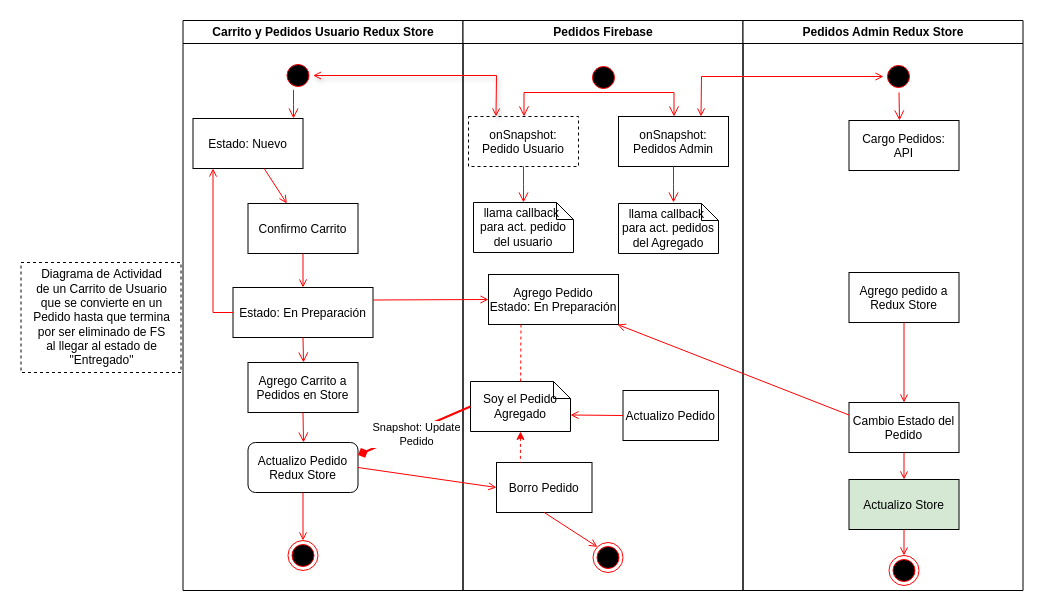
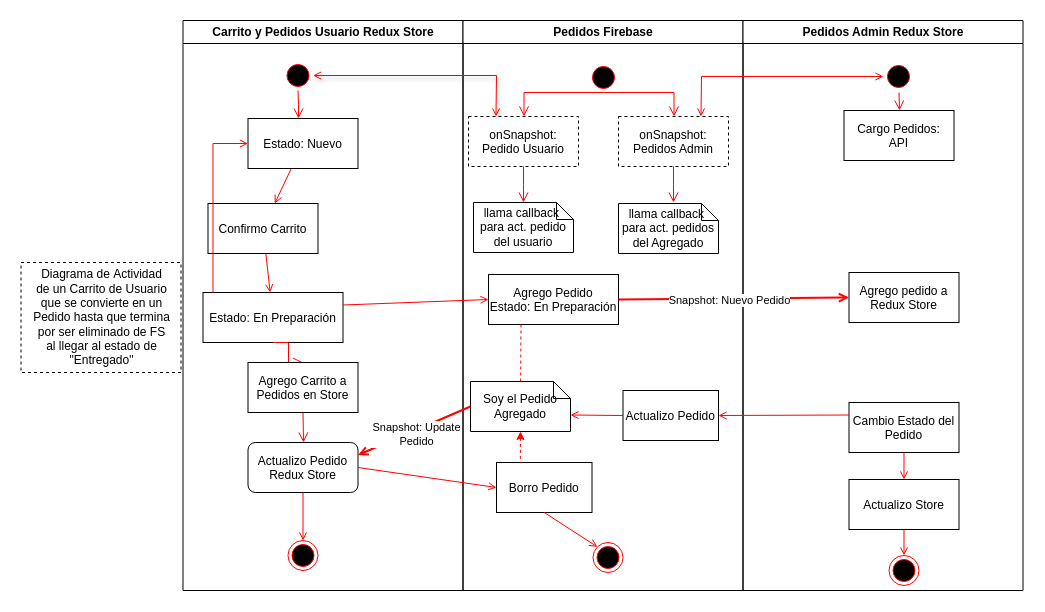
  <mxCell id="0" />
  <mxCell id="1" parent="0" />
  <mxCell id="2" value="Carrito y Pedidos Usuario Redux Store" style="swimlane;whiteSpace=wrap" parent="1" vertex="1"><mxGeometry x="182.5" y="20" width="280" height="570" as="geometry" /></mxCell>
  <mxCell id="3" value="" style="ellipse;shape=startState;fillColor=#000000;strokeColor=#ff0000;" parent="2" vertex="1"><mxGeometry x="100" y="40" width="30" height="30" as="geometry" /></mxCell>
  <mxCell id="4" value="" style="edgeStyle=elbowEdgeStyle;elbow=horizontal;verticalAlign=bottom;endArrow=open;endSize=8;strokeColor=#FF0000;endFill=1;rounded=0" parent="2" source="3" target="5" edge="1"><mxGeometry x="100" y="40" as="geometry"><mxPoint x="115" y="110" as="targetPoint" /></mxGeometry></mxCell>
- <mxCell id="5" value="Estado: Nuevo" style="" parent="2" vertex="1"><mxGeometry x="10" y="98" width="110" height="50" as="geometry" /></mxCell>
- <mxCell id="6" value="Confirmo Carrito" style="" parent="2" vertex="1"><mxGeometry x="65" y="183" width="110" height="50" as="geometry" /></mxCell>
+ <mxCell id="5" value="Estado: Nuevo" style="" parent="2" vertex="1"><mxGeometry x="65" y="98" width="110" height="50" as="geometry" /></mxCell>
+ <mxCell id="6" value="Confirmo Carrito" style="" parent="2" vertex="1"><mxGeometry x="25" y="183" width="110" height="50" as="geometry" /></mxCell>
  <mxCell id="7" value="" style="endArrow=open;strokeColor=#FF0000;endFill=1;rounded=0" parent="2" source="5" target="6" edge="1"><mxGeometry relative="1" as="geometry" /></mxCell>
- <mxCell id="8" value="Estado: En Preparación" style="" parent="2" vertex="1"><mxGeometry x="50" y="267" width="140" height="50" as="geometry" /></mxCell>
+ <mxCell id="8" value="Estado: En Preparación" style="" parent="2" vertex="1"><mxGeometry x="20" y="272" width="140" height="50" as="geometry" /></mxCell>
  <mxCell id="9" value="" style="endArrow=open;strokeColor=#FF0000;endFill=1;rounded=0" parent="2" source="6" target="8" edge="1"><mxGeometry relative="1" as="geometry" /></mxCell>
  <mxCell id="10" value="" style="edgeStyle=elbowEdgeStyle;elbow=horizontal;strokeColor=#FF0000;endArrow=open;endFill=1;rounded=0" parent="2" source="8" target="5" edge="1"><mxGeometry width="100" height="100" relative="1" as="geometry"><mxPoint x="160" y="290" as="sourcePoint" /><mxPoint x="260" y="190" as="targetPoint" /><Array as="points"><mxPoint x="30" y="250" /></Array></mxGeometry></mxCell>
  <mxCell id="11" value="" style="edgeStyle=elbowEdgeStyle;elbow=horizontal;verticalAlign=bottom;endArrow=open;endSize=8;strokeColor=#FF0000;endFill=1;rounded=0;exitX=0.5;exitY=1;exitDx=0;exitDy=0;entryX=0.5;entryY=0;entryDx=0;entryDy=0;" edge="1" parent="2" source="8" target="12"><mxGeometry x="-509" y="-216" as="geometry"><mxPoint x="119.5" y="352" as="targetPoint" /><mxPoint x="119.5" y="342" as="sourcePoint" /></mxGeometry></mxCell>
  <mxCell id="12" value="Agrego Carrito a&#10;Pedidos en Store" style="" vertex="1" parent="2"><mxGeometry x="65" y="342" width="110" height="50" as="geometry" /></mxCell>
  <mxCell id="13" value="Actualizo Pedido&#10;Redux Store" style="rounded=1;" vertex="1" parent="2"><mxGeometry x="65" y="422" width="110" height="50" as="geometry" /></mxCell>
  <mxCell id="14" value="" style="edgeStyle=elbowEdgeStyle;elbow=horizontal;verticalAlign=bottom;endArrow=open;endSize=8;strokeColor=#FF0000;endFill=1;rounded=0;exitX=0.5;exitY=1;exitDx=0;exitDy=0;entryX=0.5;entryY=0;entryDx=0;entryDy=0;" edge="1" parent="2" source="12" target="13"><mxGeometry x="-673.5" y="-344" as="geometry"><mxPoint x="115.5" y="347" as="targetPoint" /><mxPoint x="115.5" y="322" as="sourcePoint" /></mxGeometry></mxCell>
  <mxCell id="15" value="" style="ellipse;shape=endState;fillColor=#000000;strokeColor=#ff0000" vertex="1" parent="2"><mxGeometry x="105" y="520" width="30" height="30" as="geometry" /></mxCell>
  <mxCell id="16" value="" style="endArrow=open;strokeColor=#FF0000;endFill=1;rounded=0;exitX=0.5;exitY=1;exitDx=0;exitDy=0;entryX=0.5;entryY=0;entryDx=0;entryDy=0;" edge="1" parent="2" target="15" source="13"><mxGeometry relative="1" as="geometry"><mxPoint x="95.5" y="472" as="sourcePoint" /><mxPoint x="65.5" y="502" as="targetPoint" /><Array as="points" /></mxGeometry></mxCell>
  <mxCell id="17" value="Pedidos Firebase" style="swimlane;whiteSpace=wrap" parent="1" vertex="1"><mxGeometry x="462.5" y="20" width="280" height="570" as="geometry" /></mxCell>
  <mxCell id="18" value="Agrego Pedido&#10;Estado: En Preparación" style="" parent="17" vertex="1"><mxGeometry x="25.5" y="254" width="130" height="50" as="geometry" /></mxCell>
  <mxCell id="19" value="Actualizo Pedido" style="" parent="17" vertex="1"><mxGeometry x="160" y="370" width="95.5" height="50" as="geometry" /></mxCell>
  <mxCell id="20" value="Soy el Pedido Agregado" style="shape=note;whiteSpace=wrap;size=17" parent="17" vertex="1"><mxGeometry x="7.5" y="361" width="100" height="50" as="geometry" /></mxCell>
  <mxCell id="21" value="" style="endArrow=none;strokeColor=#FF0000;endFill=0;rounded=0;dashed=1;exitX=0.25;exitY=1;exitDx=0;exitDy=0;" parent="17" source="18" target="20" edge="1"><mxGeometry relative="1" as="geometry" /></mxCell>
  <mxCell id="22" value="" style="ellipse;shape=startState;fillColor=#000000;strokeColor=#ff0000;" vertex="1" parent="17"><mxGeometry x="125.5" y="42" width="30" height="30" as="geometry" /></mxCell>
  <mxCell id="23" value="onSnapshot:&#10;Pedido Usuario" style="dashed=1;" vertex="1" parent="17"><mxGeometry x="5.5" y="96" width="110" height="50" as="geometry" /></mxCell>
  <mxCell id="24" value="" style="edgeStyle=elbowEdgeStyle;elbow=horizontal;verticalAlign=bottom;endArrow=open;endSize=8;strokeColor=#FF0000;endFill=1;rounded=0;exitX=0.5;exitY=1;exitDx=0;exitDy=0;entryX=0.5;entryY=0;entryDx=0;entryDy=0;" edge="1" parent="17" source="22" target="23"><mxGeometry x="-344.5" y="-88" as="geometry"><mxPoint x="55.5" y="72" as="targetPoint" /><mxPoint x="45.5" y="92" as="sourcePoint" /><Array as="points"><mxPoint x="61" y="82" /></Array></mxGeometry></mxCell>
  <mxCell id="25" value="" style="edgeStyle=elbowEdgeStyle;elbow=horizontal;verticalAlign=bottom;endArrow=open;endSize=8;strokeColor=#FF0000;endFill=1;rounded=0;entryX=0.5;entryY=0;entryDx=0;entryDy=0;exitX=0.5;exitY=1;exitDx=0;exitDy=0;" edge="1" parent="17" source="22" target="26"><mxGeometry x="-789" y="-216" as="geometry"><mxPoint x="240.5" y="82" as="targetPoint" /><mxPoint x="155.5" y="72" as="sourcePoint" /><Array as="points"><mxPoint x="211" y="82" /></Array></mxGeometry></mxCell>
- <mxCell id="26" value="onSnapshot:&#10;Pedidos Admin" style="dashed=0;" vertex="1" parent="17"><mxGeometry x="155.5" y="96" width="110" height="50" as="geometry" /></mxCell>
+ <mxCell id="26" value="onSnapshot:&#10;Pedidos Admin" style="dashed=1;" vertex="1" parent="17"><mxGeometry x="155.5" y="96" width="110" height="50" as="geometry" /></mxCell>
  <mxCell id="27" value="llama callback  para act. pedido del usuario" style="shape=note;whiteSpace=wrap;size=17" vertex="1" parent="17"><mxGeometry x="10.5" y="182" width="100" height="50" as="geometry" /></mxCell>
  <mxCell id="28" value="" style="edgeStyle=elbowEdgeStyle;elbow=horizontal;verticalAlign=bottom;endArrow=open;endSize=8;strokeColor=#FF0000;endFill=1;rounded=0;exitX=0.5;exitY=1;exitDx=0;exitDy=0;entryX=0.5;entryY=0;entryDx=0;entryDy=0;entryPerimeter=0;" edge="1" parent="17" source="23" target="27"><mxGeometry x="-344.5" y="-88" as="geometry"><mxPoint x="56.5" y="180" as="targetPoint" /><mxPoint x="55.5" y="152" as="sourcePoint" /></mxGeometry></mxCell>
  <mxCell id="29" value="llama callback  para act. pedidos del Agregado" style="shape=note;whiteSpace=wrap;size=17" vertex="1" parent="17"><mxGeometry x="155.5" y="183" width="100" height="50" as="geometry" /></mxCell>
  <mxCell id="30" value="" style="edgeStyle=elbowEdgeStyle;elbow=horizontal;verticalAlign=bottom;endArrow=open;endSize=8;strokeColor=#FF0000;endFill=1;rounded=0;exitX=0.5;exitY=1;exitDx=0;exitDy=0;" edge="1" parent="17" source="26"><mxGeometry x="-789" y="-216" as="geometry"><mxPoint x="210.5" y="182" as="targetPoint" /><mxPoint x="55.5" y="152" as="sourcePoint" /></mxGeometry></mxCell>
  <mxCell id="31" value="" style="endArrow=open;strokeColor=#FF0000;endFill=1;rounded=0;exitX=0;exitY=0.5;exitDx=0;exitDy=0;entryX=0;entryY=0;entryDx=100;entryDy=33.5;entryPerimeter=0;" edge="1" parent="17" source="19" target="20"><mxGeometry relative="1" as="geometry"><mxPoint x="155.5" y="374" as="sourcePoint" /><mxPoint x="115.5" y="374" as="targetPoint" /></mxGeometry></mxCell>
  <mxCell id="32" value="Borro Pedido" style="" vertex="1" parent="17"><mxGeometry x="33.5" y="442" width="95.5" height="50" as="geometry" /></mxCell>
  <mxCell id="33" value="" style="endArrow=none;strokeColor=#FF0000;endFill=0;rounded=0;dashed=1;exitX=0.5;exitY=1;exitDx=0;exitDy=0;entryX=0.25;entryY=0;entryDx=0;entryDy=0;exitPerimeter=0;startArrow=classic;startFill=1;" edge="1" parent="17" source="20" target="32"><mxGeometry relative="1" as="geometry"><mxPoint x="55.5" y="332" as="sourcePoint" /><mxPoint x="55.5" y="389" as="targetPoint" /></mxGeometry></mxCell>
  <mxCell id="34" value="" style="ellipse;shape=endState;fillColor=#000000;strokeColor=#ff0000" vertex="1" parent="17"><mxGeometry x="130" y="522" width="30" height="30" as="geometry" /></mxCell>
  <mxCell id="35" value="" style="endArrow=open;strokeColor=#FF0000;endFill=1;rounded=0;exitX=0.5;exitY=1;exitDx=0;exitDy=0;entryX=0;entryY=0;entryDx=0;entryDy=0;" edge="1" parent="17" source="32" target="34"><mxGeometry relative="1" as="geometry"><mxPoint x="-44.5" y="462" as="sourcePoint" /><mxPoint x="69.5" y="482" as="targetPoint" /><Array as="points" /></mxGeometry></mxCell>
  <mxCell id="36" value="Pedidos Admin Redux Store" style="swimlane;whiteSpace=wrap" parent="1" vertex="1"><mxGeometry x="742.5" y="20" width="280" height="570" as="geometry"><mxRectangle x="724.5" y="128" width="190" height="30" as="alternateBounds" /></mxGeometry></mxCell>
  <mxCell id="37" value="Agrego pedido a&#10;Redux Store" style="" parent="36" vertex="1"><mxGeometry x="106" y="252" width="110" height="50" as="geometry" /></mxCell>
- <mxCell id="38" value="" style="endArrow=open;strokeColor=#FF0000;endFill=1;rounded=0;entryX=0.5;entryY=0;entryDx=0;entryDy=0;" parent="36" source="37" target="43" edge="1"><mxGeometry relative="1" as="geometry"><mxPoint x="161" y="347" as="targetPoint" /></mxGeometry></mxCell>
  <mxCell id="39" value="" style="edgeStyle=elbowEdgeStyle;elbow=horizontal;verticalAlign=bottom;endArrow=open;endSize=8;strokeColor=#FF0000;endFill=1;rounded=0" edge="1" parent="36" target="40"><mxGeometry x="-624.5" y="-88" as="geometry"><mxPoint x="156" y="112" as="targetPoint" /><mxPoint x="156" y="72" as="sourcePoint" /></mxGeometry></mxCell>
- <mxCell id="40" value="Cargo Pedidos:&#10;API" style="" vertex="1" parent="36"><mxGeometry x="106" y="100" width="110" height="50" as="geometry" /></mxCell>
+ <mxCell id="40" value="Cargo Pedidos:&#10;API" style="" vertex="1" parent="36"><mxGeometry x="101" y="90" width="110" height="50" as="geometry" /></mxCell>
  <mxCell id="41" value="" style="ellipse;shape=startState;fillColor=#000000;strokeColor=#ff0000;" vertex="1" parent="36"><mxGeometry x="140.5" y="41" width="30" height="30" as="geometry" /></mxCell>
  <mxCell id="42" value="" style="ellipse;shape=endState;fillColor=#000000;strokeColor=#ff0000" vertex="1" parent="36"><mxGeometry x="146" y="535" width="30" height="30" as="geometry" /></mxCell>
  <mxCell id="43" value="Cambio Estado del&#10;Pedido" style="" vertex="1" parent="36"><mxGeometry x="106" y="382" width="110" height="50" as="geometry" /></mxCell>
- <mxCell id="44" value="Actualizo Store" style="fillColor=#d5e8d4;" vertex="1" parent="36"><mxGeometry x="106" y="459" width="110" height="50" as="geometry" /></mxCell>
+ <mxCell id="44" value="Actualizo Store" style="" vertex="1" parent="36"><mxGeometry x="106" y="459" width="110" height="50" as="geometry" /></mxCell>
  <mxCell id="45" value="" style="endArrow=open;strokeColor=#FF0000;endFill=1;rounded=0;entryX=0.5;entryY=0;entryDx=0;entryDy=0;exitX=0.5;exitY=1;exitDx=0;exitDy=0;" edge="1" parent="36" source="43" target="44"><mxGeometry relative="1" as="geometry"><mxPoint x="155.5" y="342" as="sourcePoint" /><mxPoint x="155.5" y="422" as="targetPoint" /></mxGeometry></mxCell>
  <mxCell id="46" value="" style="endArrow=open;strokeColor=#FF0000;endFill=1;rounded=0;entryX=0.5;entryY=0;entryDx=0;entryDy=0;exitX=0.5;exitY=1;exitDx=0;exitDy=0;" edge="1" parent="36" source="44" target="42"><mxGeometry relative="1" as="geometry"><mxPoint x="155.5" y="442" as="sourcePoint" /><mxPoint x="155.5" y="469" as="targetPoint" /></mxGeometry></mxCell>
  <mxCell id="47" value="" style="endArrow=open;strokeColor=#FF0000;endFill=1;rounded=0;exitX=1;exitY=0.25;exitDx=0;exitDy=0;entryX=0;entryY=0.5;entryDx=0;entryDy=0;" parent="1" source="8" target="18" edge="1"><mxGeometry relative="1" as="geometry"><mxPoint x="388" y="375" as="sourcePoint" /><mxPoint x="504" y="112" as="targetPoint" /><Array as="points" /></mxGeometry></mxCell>
  <mxCell id="48" value="" style="endArrow=open;strokeColor=#FF0000;endFill=1;rounded=0;exitX=1;exitY=0.5;exitDx=0;exitDy=0;entryX=0.25;entryY=0;entryDx=0;entryDy=0;shadow=1;startArrow=open;startFill=0;" edge="1" parent="1" source="3" target="23"><mxGeometry relative="1" as="geometry"><mxPoint x="338" y="91" as="sourcePoint" /><mxPoint x="453" y="90" as="targetPoint" /><Array as="points"><mxPoint x="496" y="75" /></Array></mxGeometry></mxCell>
  <mxCell id="49" value="" style="endArrow=open;strokeColor=#FF0000;endFill=1;rounded=0;exitX=0;exitY=0.5;exitDx=0;exitDy=0;entryX=0.75;entryY=0;entryDx=0;entryDy=0;startArrow=open;startFill=0;" edge="1" parent="1" source="41" target="26"><mxGeometry relative="1" as="geometry"><mxPoint x="378" y="72" as="sourcePoint" /><mxPoint x="561" y="113" as="targetPoint" /><Array as="points"><mxPoint x="701" y="76" /></Array></mxGeometry></mxCell>
- <mxCell id="52" value="" style="endArrow=open;strokeColor=#FF0000;endFill=1;rounded=0;exitX=0;exitY=0.25;exitDx=0;exitDy=0;" edge="1" parent="1" source="43" target="18"><mxGeometry relative="1" as="geometry"><mxPoint x="898" y="342" as="sourcePoint" /><mxPoint x="898" y="402" as="targetPoint" /></mxGeometry></mxCell>
- <mxCell id="53" value="" style="endArrow=diamond;strokeColor=#FF0000;endFill=1;rounded=0;entryX=1;entryY=0.25;entryDx=0;entryDy=0;exitX=0;exitY=0.5;exitDx=0;exitDy=0;exitPerimeter=0;strokeWidth=2;" edge="1" parent="1" source="20" target="13"><mxGeometry relative="1" as="geometry"><mxPoint x="462.5" y="512" as="sourcePoint" /><mxPoint x="331.5" y="512" as="targetPoint" /></mxGeometry></mxCell>
+ <mxCell id="50" value="" style="endArrow=open;strokeColor=#FF0000;endFill=1;rounded=0;exitX=1;exitY=0.5;exitDx=0;exitDy=0;entryX=0;entryY=0.5;entryDx=0;entryDy=0;strokeWidth=2;" edge="1" parent="1" source="18" target="37"><mxGeometry relative="1" as="geometry"><mxPoint x="648" y="293" as="sourcePoint" /><mxPoint x="763" y="292" as="targetPoint" /><Array as="points" /></mxGeometry></mxCell>
+ <mxCell id="51" value="Snapshot: Nuevo Pedido" style="edgeLabel;html=1;align=center;verticalAlign=middle;resizable=0;points=[];" vertex="1" connectable="0" parent="50"><mxGeometry x="-0.302" y="-1" relative="1" as="geometry"><mxPoint x="30" as="offset" /></mxGeometry></mxCell>
+ <mxCell id="52" value="" style="endArrow=open;strokeColor=#FF0000;endFill=1;rounded=0;entryX=1;entryY=0.5;entryDx=0;entryDy=0;exitX=0;exitY=0.25;exitDx=0;exitDy=0;" edge="1" parent="1" source="43" target="19"><mxGeometry relative="1" as="geometry"><mxPoint x="898" y="342" as="sourcePoint" /><mxPoint x="898" y="402" as="targetPoint" /></mxGeometry></mxCell>
+ <mxCell id="53" value="" style="endArrow=open;strokeColor=#FF0000;endFill=1;rounded=0;entryX=1;entryY=0.25;entryDx=0;entryDy=0;exitX=0;exitY=0.5;exitDx=0;exitDy=0;exitPerimeter=0;strokeWidth=2;" edge="1" parent="1" source="20" target="13"><mxGeometry relative="1" as="geometry"><mxPoint x="462.5" y="512" as="sourcePoint" /><mxPoint x="331.5" y="512" as="targetPoint" /></mxGeometry></mxCell>
  <mxCell id="54" value="Snapshot: Update&lt;div&gt;Pedido&lt;/div&gt;" style="edgeLabel;html=1;align=center;verticalAlign=middle;resizable=0;points=[];" vertex="1" connectable="0" parent="53"><mxGeometry x="0.012" y="3" relative="1" as="geometry"><mxPoint x="1" as="offset" /></mxGeometry></mxCell>
  <mxCell id="55" value="" style="endArrow=open;strokeColor=#FF0000;endFill=1;rounded=0;exitX=1;exitY=0.5;exitDx=0;exitDy=0;entryX=0;entryY=0.5;entryDx=0;entryDy=0;" edge="1" parent="1" source="13" target="32"><mxGeometry relative="1" as="geometry"><mxPoint x="418" y="293" as="sourcePoint" /><mxPoint x="533" y="292" as="targetPoint" /><Array as="points" /></mxGeometry></mxCell>
  <mxCell id="56" value="Diagrama de&amp;nbsp;&lt;span style=&quot;background-color: transparent; color: light-dark(rgb(0, 0, 0), rgb(255, 255, 255));&quot;&gt;Actividad&lt;/span&gt;&lt;div&gt;de un Carrito de Usuario&lt;/div&gt;&lt;div&gt;que se convierte en un&lt;/div&gt;&lt;div&gt;Pedido hasta que termina&lt;/div&gt;&lt;div&gt;por ser eliminado de FS&lt;/div&gt;&lt;div&gt;al llegar al estado de&lt;/div&gt;&lt;div&gt;&quot;Entregado&quot;&lt;/div&gt;" style="text;html=1;align=center;verticalAlign=middle;resizable=0;points=[];autosize=1;strokeColor=default;fillColor=none;dashed=1;" vertex="1" parent="1"><mxGeometry x="20.5" y="262" width="160" height="110" as="geometry" /></mxCell>
